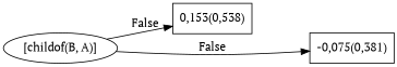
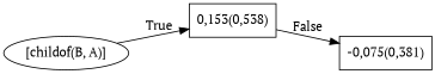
  digraph {
    fontname="PT Serif"
    rankdir=LR
    node [fontname="PT Serif" shape=box]
    edge [fontname="PT Serif"]
    n1 [label="[childof(B, A)]" shape=""]
    n2 [label="0,153(0,538)"]
    n3 [label="-0,075(0,381)"]
-   n1 -> n2 [label=False]
-   n1 -> n3 [label=False]
+   n1 -> n2 [label=True]
+   n2 -> n3 [label=False]
  }
